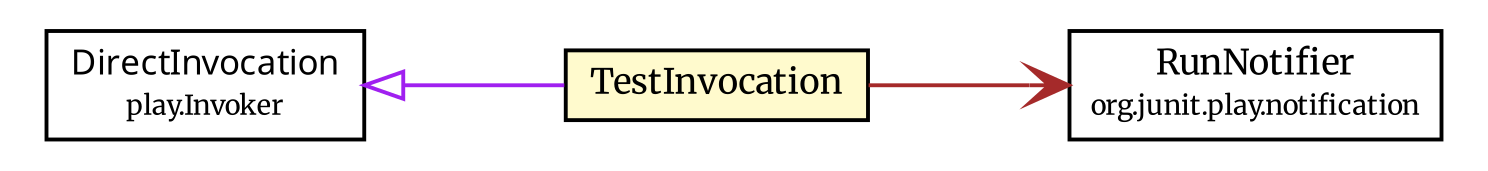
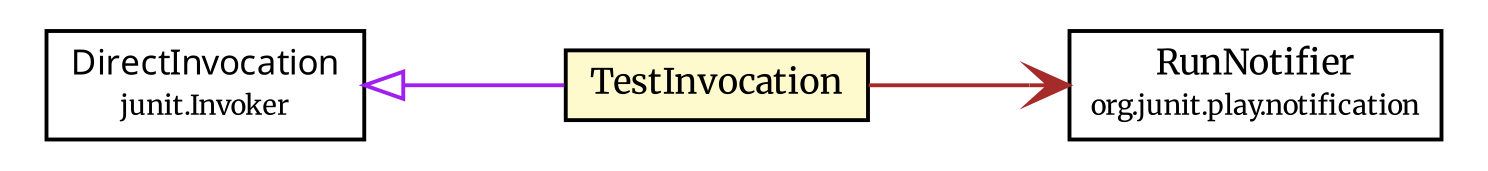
  digraph {
    fontname=Merriweather
    rankdir=LR
    node [fontcolor=black fontname=Merriweather fontsize=9.0 shape=plaintext]
    edge [fontname=Merriweather headport=p labelfontname=arial labelfontsize=10 tailport=p]
    n1 [label=<<table border="0" cellborder="1" cellspacing="0" cellpadding="2" port="p" bgcolor="lemonChiffon" href="./TestInvocation.html"> 		<tr><td><table border="0" cellspacing="0" cellpadding="1"> 			<tr><td> TestInvocation </td></tr> 		</table></td></tr> 		</table>>]
    n2 [label=<<table border="0" cellborder="1" cellspacing="0" cellpadding="2" port="p" href="http://java.sun.com/j2se/1.4.2/docs/api/org/junit/runner/notification/RunNotifier.html"> 		<tr><td><table border="0" cellspacing="0" cellpadding="1"> 			<tr><td> RunNotifier </td></tr> 			<tr><td><font point-size="7.0"> org.junit.play.notification </font></td></tr> 		</table></td></tr> 		</table>>]
-   n3 [label=<<table border="0" cellborder="1" cellspacing="0" cellpadding="2" port="p" href="http://java.sun.com/j2se/1.4.2/docs/api/play/Invoker/DirectInvocation.html"> 		<tr><td><table border="0" cellspacing="0" cellpadding="1"> 			<tr><td><font face="ariali"> DirectInvocation </font></td></tr> 			<tr><td><font point-size="7.0"> play.Invoker </font></td></tr> 		</table></td></tr> 		</table>>]
+   n3 [label=<<table border="0" cellborder="1" cellspacing="0" cellpadding="2" port="p" href="http://java.sun.com/j2se/1.4.2/docs/api/play/Invoker/DirectInvocation.html"> 		<tr><td><table border="0" cellspacing="0" cellpadding="1"> 			<tr><td><font face="ariali"> DirectInvocation </font></td></tr> 			<tr><td><font point-size="7.0"> junit.Invoker </font></td></tr> 		</table></td></tr> 		</table>>]
    n1 -> n2 [arrowhead=open color=brown fontcolor=black fontsize=10.0]
    n3 -> n1 [arrowtail=empty color=purple dir=back fontsize=10]
  }
